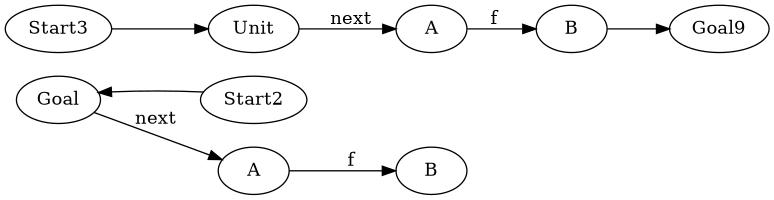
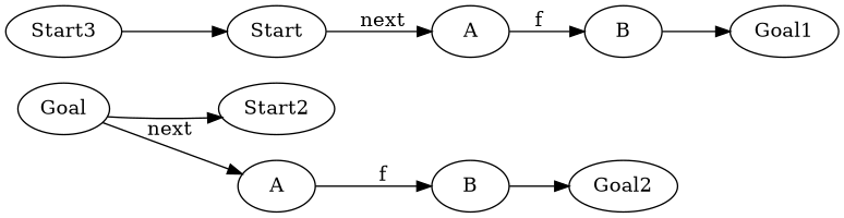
  digraph {
    rankdir=LR
    n1 [label=Goal]
    Start2
    n3 [label=A]
    n4 [label=Start3]
-   Unit
+   Unit [label=Start]
    n6 [label=A]
    n7 [label=B]
    n8 [label=B]
-   Goal1 [label=Goal9]
+   Goal1
+   Goal2
    n1 -> n3 [label=next]
-   Start2 -> n1
+   n1 -> Start2
    n3 -> n8 [label=f]
    n4 -> Unit
    Unit -> n6 [label=next]
    n6 -> n7 [label=f]
    n7 -> Goal1
+   n8 -> Goal2
  }
